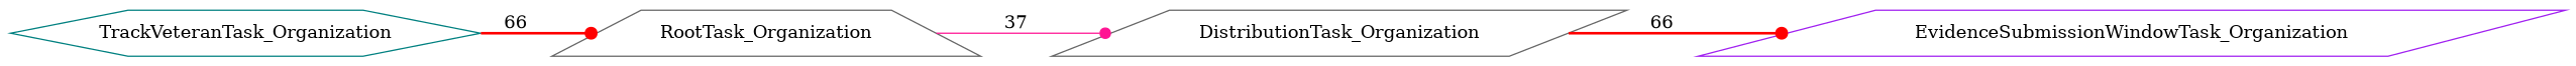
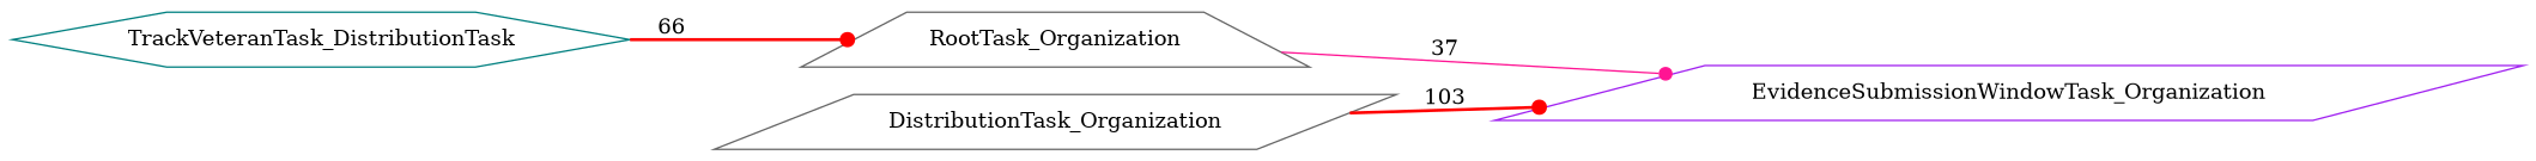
  digraph {
    rankdir=LR
    node [color=gray40 shape=parallelogram]
    edge [arrowhead=dot color=red style=bold]
-   TrackVeteranTask_Organization [color=teal shape=hexagon]
+   TrackVeteranTask_Organization [color=teal shape=hexagon label=TrackVeteranTask_DistributionTask]
    RootTask_Organization [shape=trapezium]
    EvidenceSubmissionWindowTask_Organization [color=purple]
    DistributionTask_Organization
    TrackVeteranTask_Organization -> RootTask_Organization [label=66]
-   RootTask_Organization -> DistributionTask_Organization [color=deeppink label=37 style=solid]
-   DistributionTask_Organization -> EvidenceSubmissionWindowTask_Organization [label=66]
+   RootTask_Organization -> EvidenceSubmissionWindowTask_Organization [color=deeppink label=37 style=solid]
+   DistributionTask_Organization -> EvidenceSubmissionWindowTask_Organization [label=103]
  }
